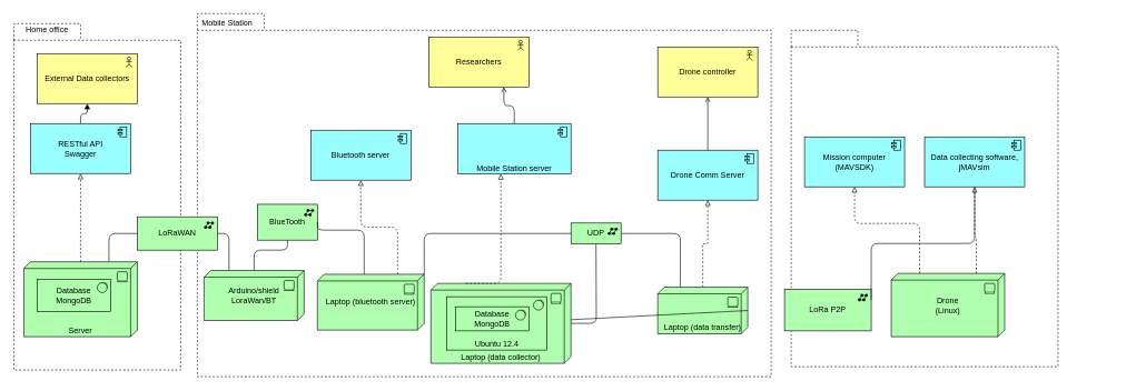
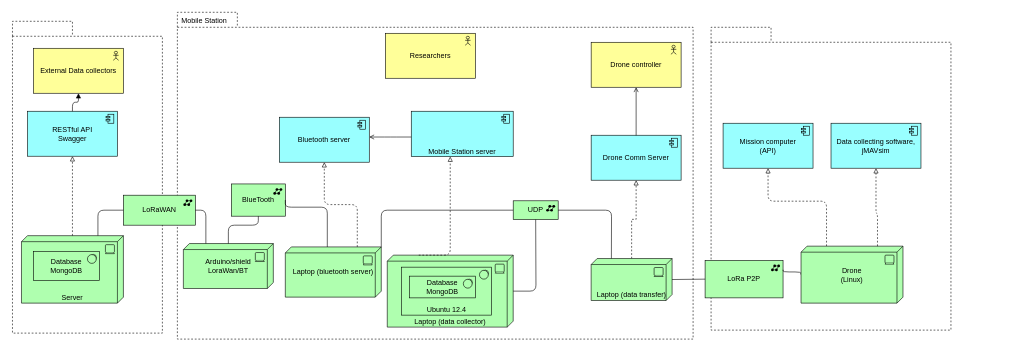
  <mxCell id="0" />
  <mxCell id="1" parent="0" />
  <mxCell id="2" value="" style="shape=folder;spacingTop=10;tabWidth=100;tabHeight=25;tabPosition=left;html=1;dashed=1;labelBackgroundColor=none;" parent="1" vertex="1"><mxGeometry x="20" y="35" width="250" height="520" as="geometry" /></mxCell>
  <mxCell id="3" value="" style="shape=folder;spacingTop=10;tabWidth=100;tabHeight=25;tabPosition=left;html=1;dashed=1;labelBackgroundColor=none;" parent="1" vertex="1"><mxGeometry x="1185" y="45" width="400" height="505" as="geometry" /></mxCell>
  <mxCell id="4" value="" style="shape=folder;spacingTop=10;tabWidth=100;tabHeight=25;tabPosition=left;html=1;dashed=1;labelBackgroundColor=none;" parent="1" vertex="1"><mxGeometry x="295" y="20" width="860" height="545" as="geometry" /></mxCell>
  <mxCell id="5" value="Drone controller" style="html=1;outlineConnect=0;whiteSpace=wrap;fillColor=#ffff99;shape=mxgraph.archimate3.application;appType=actor;archiType=square;" parent="1" vertex="1"><mxGeometry x="985" y="70" width="150" height="75" as="geometry" /></mxCell>
  <mxCell id="6" value="" style="edgeStyle=elbowEdgeStyle;html=1;endArrow=open;elbow=vertical;endFill=1;entryX=0.5;entryY=1;entryDx=0;entryDy=0;entryPerimeter=0;exitX=0.5;exitY=0;exitDx=0;exitDy=0;exitPerimeter=0;" parent="1" source="36" target="5" edge="1"><mxGeometry width="160" relative="1" as="geometry"><mxPoint x="980" y="155" as="sourcePoint" /><mxPoint x="945" y="295" as="targetPoint" /><Array as="points"><mxPoint x="1075" y="255" /><mxPoint x="1045" y="275" /></Array></mxGeometry></mxCell>
  <mxCell id="7" value="Arduino/shield&lt;br&gt;LoraWan/BT" style="html=1;outlineConnect=0;whiteSpace=wrap;fillColor=#AFFFAF;shape=mxgraph.archimate3.tech;techType=device;" parent="1" vertex="1"><mxGeometry x="305" y="405.63" width="150" height="75" as="geometry" /></mxCell>
  <mxCell id="8" value="LoRa P2P" style="html=1;outlineConnect=0;whiteSpace=wrap;fillColor=#AFFFAF;shape=mxgraph.archimate3.application;appType=netw;archiType=square;" parent="1" vertex="1"><mxGeometry x="1175" y="433.75" width="130" height="62.5" as="geometry" /></mxCell>
- <mxCell id="9" value="" style="edgeStyle=elbowEdgeStyle;html=1;endArrow=none;elbow=vertical;exitX=1;exitY=0.25;exitDx=0;exitDy=0;exitPerimeter=0;" parent="1" source="8" target="34" edge="1"><mxGeometry width="160" relative="1" as="geometry"><mxPoint x="1365" y="456.25" as="sourcePoint" /><mxPoint x="1419.97" y="385.035" as="targetPoint" /></mxGeometry></mxCell>
+ <mxCell id="9" value="" style="edgeStyle=elbowEdgeStyle;html=1;endArrow=none;elbow=vertical;entryX=0;entryY=0.5;entryDx=0;entryDy=0;entryPerimeter=0;exitX=1;exitY=0.25;exitDx=0;exitDy=0;exitPerimeter=0;" parent="1" source="8" target="33" edge="1"><mxGeometry width="160" relative="1" as="geometry"><mxPoint x="1365" y="456.25" as="sourcePoint" /><mxPoint x="1419.97" y="385.035" as="targetPoint" /></mxGeometry></mxCell>
  <mxCell id="10" value="Server" style="html=1;outlineConnect=0;whiteSpace=wrap;fillColor=#AFFFAF;shape=mxgraph.archimate3.tech;techType=device;labelPosition=center;verticalLabelPosition=middle;align=center;verticalAlign=bottom;" parent="1" vertex="1"><mxGeometry x="35" y="392.5" width="170" height="112.5" as="geometry" /></mxCell>
  <mxCell id="11" value="RESTful API&lt;br&gt;Swagger" style="html=1;outlineConnect=0;whiteSpace=wrap;fillColor=#99ffff;shape=mxgraph.archimate3.application;appType=comp;archiType=square;" parent="1" vertex="1"><mxGeometry x="45" y="185" width="150" height="75" as="geometry" /></mxCell>
  <mxCell id="12" value="" style="edgeStyle=elbowEdgeStyle;html=1;endArrow=block;elbow=vertical;endFill=0;dashed=1;exitX=0.5;exitY=0;exitDx=0;exitDy=0;exitPerimeter=0;" parent="1" source="10" target="11" edge="1"><mxGeometry width="160" relative="1" as="geometry"><mxPoint x="585" y="275" as="sourcePoint" /><mxPoint x="745" y="275" as="targetPoint" /></mxGeometry></mxCell>
- <mxCell id="13" value="Mission computer&lt;br&gt;(MAVSDK)" style="html=1;outlineConnect=0;whiteSpace=wrap;fillColor=#99ffff;shape=mxgraph.archimate3.application;appType=comp;archiType=square;" parent="1" vertex="1"><mxGeometry x="1205" y="205" width="150" height="75" as="geometry" /></mxCell>
+ <mxCell id="13" value="Mission computer&lt;br&gt;(API)" style="html=1;outlineConnect=0;whiteSpace=wrap;fillColor=#99ffff;shape=mxgraph.archimate3.application;appType=comp;archiType=square;" parent="1" vertex="1"><mxGeometry x="1205" y="205" width="150" height="75" as="geometry" /></mxCell>
  <mxCell id="14" value="" style="edgeStyle=elbowEdgeStyle;html=1;endArrow=block;elbow=vertical;endFill=0;dashed=1;exitX=0.25;exitY=0;exitDx=0;exitDy=0;exitPerimeter=0;" parent="1" source="33" target="13" edge="1"><mxGeometry width="160" relative="1" as="geometry"><mxPoint x="1515" y="380" as="sourcePoint" /><mxPoint x="1165" y="275" as="targetPoint" /><Array as="points"><mxPoint x="1488" y="335" /><mxPoint x="1520" y="365" /><mxPoint x="1520" y="295" /><mxPoint x="1545" y="315" /></Array></mxGeometry></mxCell>
  <mxCell id="15" value="BlueTooth" style="html=1;outlineConnect=0;whiteSpace=wrap;fillColor=#AFFFAF;shape=mxgraph.archimate3.application;appType=netw;archiType=square;" parent="1" vertex="1"><mxGeometry x="385" y="306.25" width="90" height="53.75" as="geometry" /></mxCell>
  <mxCell id="16" value="Laptop (data collector)" style="html=1;outlineConnect=0;whiteSpace=wrap;fillColor=#AFFFAF;shape=mxgraph.archimate3.tech;techType=device;verticalAlign=bottom;" parent="1" vertex="1"><mxGeometry x="645" y="425" width="210" height="120" as="geometry" /></mxCell>
  <mxCell id="17" value="&lt;span&gt;Ubuntu 12.4&lt;/span&gt;" style="html=1;outlineConnect=0;whiteSpace=wrap;fillColor=#AFFFAF;shape=mxgraph.archimate3.application;appType=sysSw;archiType=square;labelPosition=center;verticalLabelPosition=middle;align=center;verticalAlign=bottom;" parent="1" vertex="1"><mxGeometry x="668.75" y="445" width="150" height="80" as="geometry" /></mxCell>
  <mxCell id="18" value="" style="edgeStyle=elbowEdgeStyle;html=1;endArrow=none;elbow=vertical;entryX=1;entryY=0.5;entryDx=0;entryDy=0;entryPerimeter=0;" parent="1" target="15" edge="1"><mxGeometry width="160" relative="1" as="geometry"><mxPoint x="545" y="415" as="sourcePoint" /><mxPoint x="795" y="295" as="targetPoint" /><Array as="points"><mxPoint x="515" y="345" /></Array></mxGeometry></mxCell>
  <mxCell id="19" value="LoRaWAN" style="html=1;outlineConnect=0;whiteSpace=wrap;fillColor=#AFFFAF;shape=mxgraph.archimate3.application;appType=netw;archiType=square;" parent="1" vertex="1"><mxGeometry x="205" y="325" width="120" height="50" as="geometry" /></mxCell>
  <mxCell id="20" value="" style="edgeStyle=elbowEdgeStyle;html=1;endArrow=none;elbow=vertical;exitX=1;exitY=0.5;exitDx=0;exitDy=0;exitPerimeter=0;entryX=0.25;entryY=0;entryDx=0;entryDy=0;entryPerimeter=0;" parent="1" source="19" target="7" edge="1"><mxGeometry width="160" relative="1" as="geometry"><mxPoint x="335" y="355" as="sourcePoint" /><mxPoint y="295" as="targetPoint" x="445" /><Array as="points"><mxPoint x="355" y="350" /></Array></mxGeometry></mxCell>
  <mxCell id="21" value="" style="edgeStyle=elbowEdgeStyle;html=1;endArrow=none;elbow=vertical;exitX=0.75;exitY=0;exitDx=0;exitDy=0;exitPerimeter=0;entryX=0;entryY=0.5;entryDx=0;entryDy=0;entryPerimeter=0;" parent="1" source="10" target="19" edge="1"><mxGeometry width="160" relative="1" as="geometry"><mxPoint x="285" y="295" as="sourcePoint" /><mxPoint y="295" as="targetPoint" x="445" /><Array as="points"><mxPoint x="185" y="350" /></Array></mxGeometry></mxCell>
  <mxCell id="22" value="" style="edgeStyle=elbowEdgeStyle;html=1;endArrow=none;elbow=vertical;entryX=0.5;entryY=1;entryDx=0;entryDy=0;entryPerimeter=0;exitX=0.5;exitY=0;exitDx=0;exitDy=0;exitPerimeter=0;" parent="1" source="7" target="15" edge="1"><mxGeometry width="160" relative="1" as="geometry"><mxPoint x="685" y="295" as="sourcePoint" /><mxPoint x="745" y="405" as="targetPoint" /><Array as="points"><mxPoint x="405" y="375" /><mxPoint x="565" y="375" /><mxPoint x="615" y="395" /><mxPoint x="715" y="385" /></Array></mxGeometry></mxCell>
  <mxCell id="23" value="Researchers" style="html=1;outlineConnect=0;whiteSpace=wrap;fillColor=#ffff99;shape=mxgraph.archimate3.application;appType=actor;archiType=square;" parent="1" vertex="1"><mxGeometry x="641.87" y="55" width="150" height="75" as="geometry" /></mxCell>
  <mxCell id="24" value="External Data collectors" style="html=1;outlineConnect=0;whiteSpace=wrap;fillColor=#ffff99;shape=mxgraph.archimate3.application;appType=actor;archiType=square;" parent="1" vertex="1"><mxGeometry x="55" y="80" width="150" height="75" as="geometry" /></mxCell>
  <mxCell id="25" value="" style="edgeStyle=elbowEdgeStyle;html=1;endArrow=block;dashed=0;elbow=vertical;endFill=1;entryX=0.5;entryY=1;entryDx=0;entryDy=0;entryPerimeter=0;exitX=0.5;exitY=0;exitDx=0;exitDy=0;exitPerimeter=0;" parent="1" source="11" target="24" edge="1"><mxGeometry width="160" relative="1" as="geometry"><mxPoint x="295" y="295" as="sourcePoint" /><mxPoint x="455" y="295" as="targetPoint" /></mxGeometry></mxCell>
  <mxCell id="26" value="Mobile Station" style="text;html=1;strokeColor=none;fillColor=none;align=center;verticalAlign=middle;whiteSpace=wrap;rounded=0;labelBackgroundColor=none;" parent="1" vertex="1"><mxGeometry x="295" y="25" width="90" height="20" as="geometry" /></mxCell>
- <mxCell id="27" value="Home office" style="text;html=1;strokeColor=none;fillColor=none;align=center;verticalAlign=middle;whiteSpace=wrap;rounded=0;labelBackgroundColor=none;" parent="1" vertex="1"><mxGeometry x="25" y="35" width="90" height="20" as="geometry" /></mxCell>
  <mxCell id="28" value="Mobile Station server" style="html=1;outlineConnect=0;whiteSpace=wrap;fillColor=#99ffff;shape=mxgraph.archimate3.application;appType=comp;archiType=square;labelBackgroundColor=none;verticalAlign=bottom;" parent="1" vertex="1"><mxGeometry x="685" y="185" width="170" height="75.62" as="geometry" /></mxCell>
  <mxCell id="29" value="" style="edgeStyle=orthogonalEdgeStyle;html=1;endArrow=block;endFill=0;dashed=1;exitX=0.25;exitY=0;exitDx=0;exitDy=0;exitPerimeter=0;" parent="1" source="16" target="28" edge="1"><mxGeometry width="160" relative="1" as="geometry"><mxPoint x="635" y="395" as="sourcePoint" /><mxPoint x="795" y="395" as="targetPoint" /><Array as="points"><mxPoint x="750" y="425" /></Array></mxGeometry></mxCell>
- <mxCell id="30" value="" style="edgeStyle=elbowEdgeStyle;html=1;endArrow=open;elbow=vertical;endFill=1;entryX=0.75;entryY=1;entryDx=0;entryDy=0;entryPerimeter=0;" parent="1" source="28" target="23" edge="1"><mxGeometry width="160" relative="1" as="geometry"><mxPoint x="755" y="185" as="sourcePoint" /><mxPoint x="755" y="130" as="targetPoint" /></mxGeometry></mxCell>
+ <mxCell id="30" value="" style="edgeStyle=elbowEdgeStyle;html=1;endArrow=open;elbow=vertical;endFill=1;" parent="1" source="28" target="44" edge="1"><mxGeometry width="160" relative="1" as="geometry"><mxPoint x="755" y="185" as="sourcePoint" /><mxPoint x="755" y="130" as="targetPoint" /></mxGeometry></mxCell>
  <mxCell id="31" value="Database&lt;br&gt;MongoDB" style="html=1;outlineConnect=0;whiteSpace=wrap;fillColor=#AFFFAF;shape=mxgraph.archimate3.application;appType=sysSw;archiType=square;" parent="1" vertex="1"><mxGeometry x="55" y="418.75" width="110" height="48.75" as="geometry" /></mxCell>
  <mxCell id="32" value="Database&lt;br&gt;MongoDB" style="html=1;outlineConnect=0;whiteSpace=wrap;fillColor=#AFFFAF;shape=mxgraph.archimate3.application;appType=sysSw;archiType=square;" parent="1" vertex="1"><mxGeometry x="681.87" y="460" width="110" height="36.25" as="geometry" /></mxCell>
  <mxCell id="33" value="Drone&lt;br&gt;(Linux)" style="html=1;outlineConnect=0;whiteSpace=wrap;fillColor=#AFFFAF;shape=mxgraph.archimate3.tech;techType=device;" parent="1" vertex="1"><mxGeometry x="1335" y="410" width="170" height="95" as="geometry" /></mxCell>
  <mxCell id="34" value="Data collecting software,&lt;br&gt;jMAVsim" style="html=1;outlineConnect=0;whiteSpace=wrap;fillColor=#99ffff;shape=mxgraph.archimate3.application;appType=comp;archiType=square;" parent="1" vertex="1"><mxGeometry x="1385" y="205" width="150" height="75" as="geometry" /></mxCell>
  <mxCell id="35" value="" style="edgeStyle=elbowEdgeStyle;html=1;endArrow=block;elbow=vertical;endFill=0;dashed=1;exitX=0.75;exitY=0;exitDx=0;exitDy=0;exitPerimeter=0;entryX=0.5;entryY=1;entryDx=0;entryDy=0;entryPerimeter=0;" parent="1" source="33" target="34" edge="1"><mxGeometry width="160" relative="1" as="geometry"><mxPoint x="1657.5" y="381.25" as="sourcePoint" /><mxPoint x="1655" y="270" as="targetPoint" /><Array as="points"><mxPoint x="1495" y="355" /><mxPoint x="1575" y="355" /><mxPoint x="1585" y="355" /><mxPoint x="1595" y="335" /><mxPoint x="1655" y="365" /><mxPoint x="1655" y="295" /><mxPoint x="1680" y="315" /></Array></mxGeometry></mxCell>
  <mxCell id="36" value="Drone Comm Server" style="html=1;outlineConnect=0;whiteSpace=wrap;fillColor=#99ffff;shape=mxgraph.archimate3.application;appType=comp;archiType=square;" parent="1" vertex="1"><mxGeometry x="985" y="225" width="150" height="75" as="geometry" /></mxCell>
  <mxCell id="37" style="edgeStyle=orthogonalEdgeStyle;rounded=0;orthogonalLoop=1;jettySize=auto;html=1;exitX=0.5;exitY=0;exitDx=0;exitDy=0;exitPerimeter=0;entryX=0.5;entryY=1;entryDx=0;entryDy=0;entryPerimeter=0;dashed=1;endArrow=block;endFill=0;" parent="1" source="38" target="36" edge="1"><mxGeometry relative="1" as="geometry" /></mxCell>
  <mxCell id="38" value="Laptop (data transfer)" style="html=1;outlineConnect=0;whiteSpace=wrap;fillColor=#AFFFAF;shape=mxgraph.archimate3.tech;techType=device;verticalAlign=bottom;" parent="1" vertex="1"><mxGeometry x="985" y="430.63" width="135" height="70" as="geometry" /></mxCell>
  <mxCell id="39" value="UDP" style="html=1;outlineConnect=0;whiteSpace=wrap;fillColor=#AFFFAF;shape=mxgraph.archimate3.application;appType=netw;archiType=square;" parent="1" vertex="1"><mxGeometry x="855" y="334.37" width="75" height="31.25" as="geometry" /></mxCell>
- <mxCell id="40" value="" style="endArrow=none;html=1;exitX=1;exitY=0.5;exitDx=0;exitDy=0;exitPerimeter=0;" parent="1" source="38" target="16" edge="1"><mxGeometry width="50" height="50" relative="1" as="geometry"><mxPoint x="1075" y="495" as="sourcePoint" /><mxPoint x="1125" y="445" as="targetPoint" /></mxGeometry></mxCell>
+ <mxCell id="40" value="" style="endArrow=none;html=1;entryX=0;entryY=0.5;entryDx=0;entryDy=0;entryPerimeter=0;exitX=1;exitY=0.5;exitDx=0;exitDy=0;exitPerimeter=0;" parent="1" source="38" target="8" edge="1"><mxGeometry width="50" height="50" relative="1" as="geometry"><mxPoint x="1075" y="495" as="sourcePoint" /><mxPoint x="1125" y="445" as="targetPoint" /></mxGeometry></mxCell>
  <mxCell id="41" value="" style="endArrow=none;html=1;exitX=1;exitY=0.5;exitDx=0;exitDy=0;exitPerimeter=0;entryX=0.5;entryY=1;entryDx=0;entryDy=0;entryPerimeter=0;" parent="1" source="16" target="39" edge="1"><mxGeometry width="50" height="50" relative="1" as="geometry"><mxPoint x="1075" y="495" as="sourcePoint" /><mxPoint x="1125" y="445" as="targetPoint" /><Array as="points"><mxPoint x="893" y="485" /></Array></mxGeometry></mxCell>
  <mxCell id="42" value="" style="endArrow=none;html=1;exitX=1;exitY=0.5;exitDx=0;exitDy=0;exitPerimeter=0;entryX=0.25;entryY=0;entryDx=0;entryDy=0;entryPerimeter=0;" parent="1" source="39" target="38" edge="1"><mxGeometry width="50" height="50" relative="1" as="geometry"><mxPoint x="1075" y="495" as="sourcePoint" /><mxPoint x="1125" y="445" as="targetPoint" /><Array as="points"><mxPoint x="1019" y="350" /></Array></mxGeometry></mxCell>
  <mxCell id="43" value="Laptop (bluetooth server)" style="html=1;outlineConnect=0;whiteSpace=wrap;fillColor=#AFFFAF;shape=mxgraph.archimate3.tech;techType=device;" vertex="1" parent="1"><mxGeometry x="475" y="411.25" width="160" height="83.75" as="geometry" /></mxCell>
  <mxCell id="44" value="Bluetooth server" style="html=1;outlineConnect=0;whiteSpace=wrap;fillColor=#99ffff;shape=mxgraph.archimate3.application;appType=comp;archiType=square;" vertex="1" parent="1"><mxGeometry x="465" y="195" width="150" height="75" as="geometry" /></mxCell>
  <mxCell id="45" value="" style="edgeStyle=orthogonalEdgeStyle;html=1;endArrow=block;endFill=0;dashed=1;exitX=0.75;exitY=0;exitDx=0;exitDy=0;exitPerimeter=0;entryX=0.5;entryY=1;entryDx=0;entryDy=0;entryPerimeter=0;" edge="1" parent="1" source="43" target="44"><mxGeometry width="160" relative="1" as="geometry"><mxPoint x="707.5" y="435" as="sourcePoint" /><mxPoint x="760" y="270.62" as="targetPoint" /></mxGeometry></mxCell>
  <mxCell id="46" value="" style="endArrow=none;html=1;entryX=1;entryY=0;entryDx=0;entryDy=0;entryPerimeter=0;" edge="1" parent="1" target="43"><mxGeometry width="50" height="50" relative="1" as="geometry"><mxPoint x="855" y="350" as="sourcePoint" /><mxPoint x="1028.75" y="440.63" as="targetPoint" /><Array as="points"><mxPoint x="635" y="350" /></Array></mxGeometry></mxCell>
